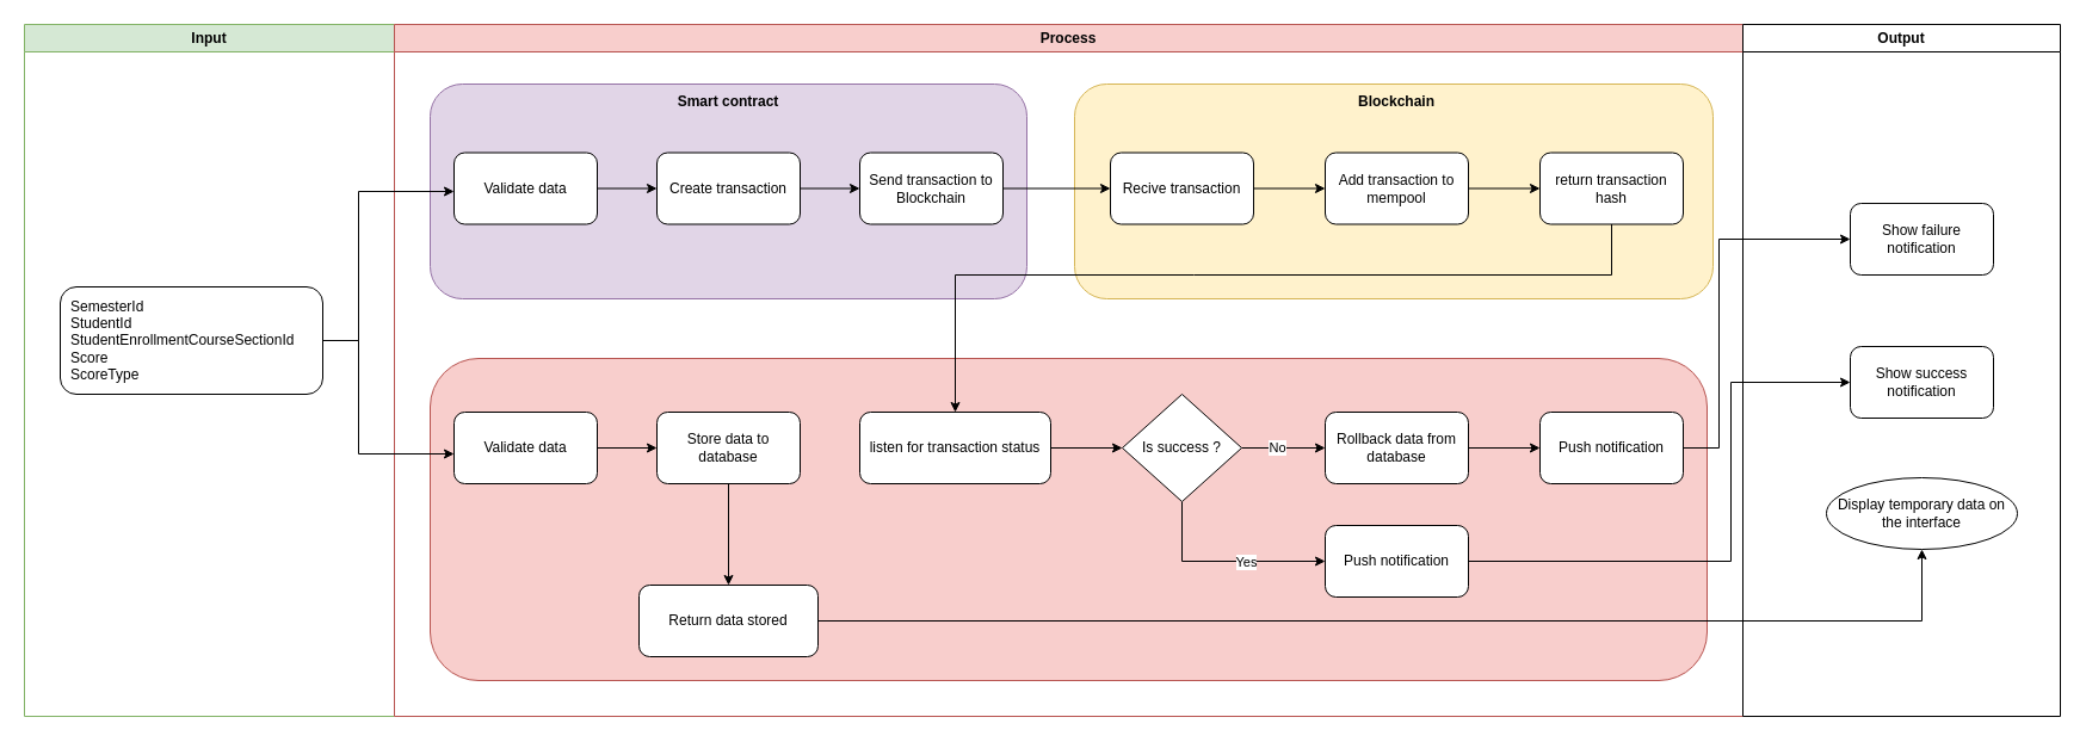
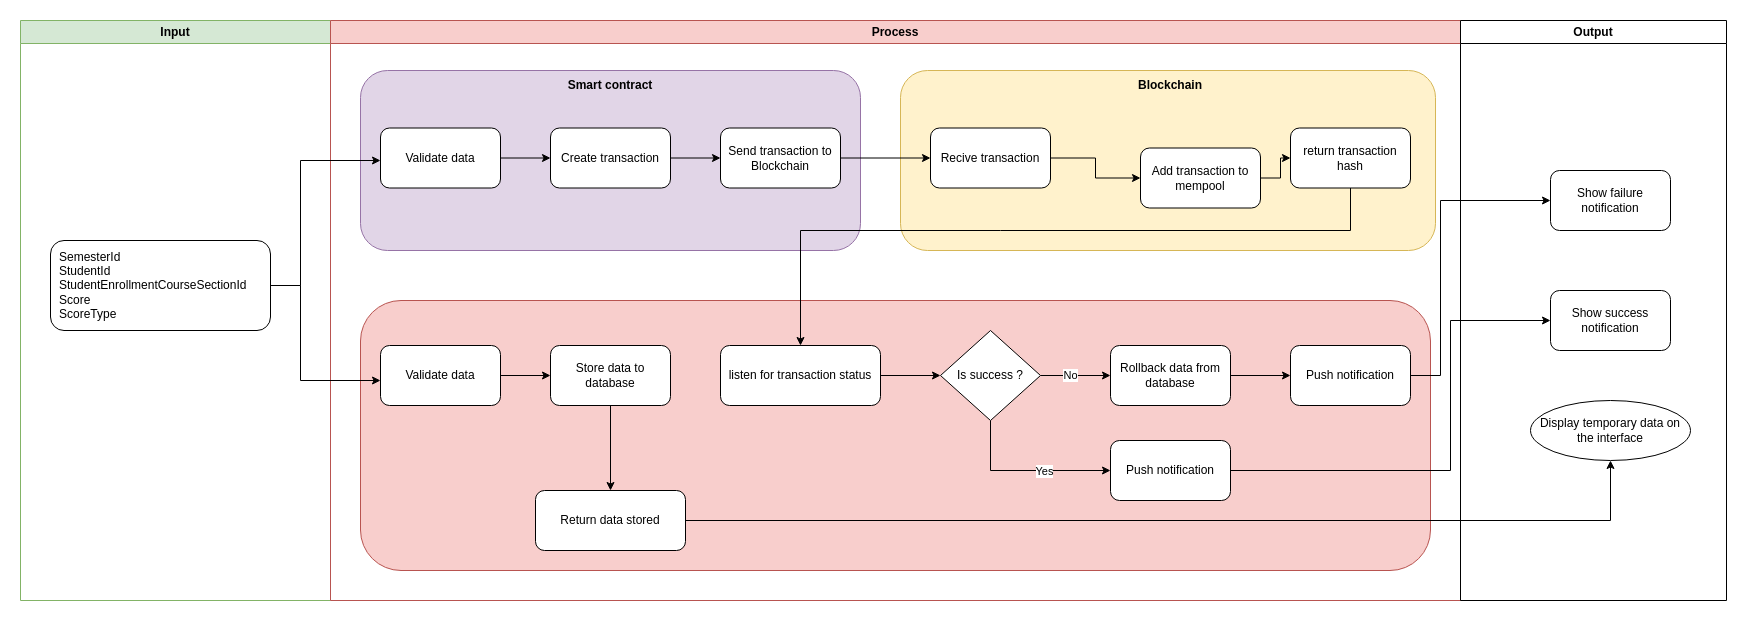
  <mxCell id="0" />
  <mxCell id="1" parent="0" />
  <mxCell id="2" value="Input" style="swimlane;whiteSpace=wrap;html=1;fillColor=#d5e8d4;strokeColor=#82b366;" parent="1" vertex="1"><mxGeometry x="20" y="20" width="310" height="580" as="geometry" /></mxCell>
  <mxCell id="3" value="SemesterId&lt;div&gt;StudentId&lt;/div&gt;&lt;div&gt;StudentEnrollmentCourseSectionId&lt;/div&gt;&lt;div&gt;Score&lt;/div&gt;&lt;div&gt;ScoreType&lt;/div&gt;" style="rounded=1;whiteSpace=wrap;html=1;align=left;spacingLeft=7;" parent="2" vertex="1"><mxGeometry x="30" y="220" width="220" height="90" as="geometry" /></mxCell>
  <mxCell id="4" value="Process" style="swimlane;whiteSpace=wrap;html=1;fillColor=#f8cecc;strokeColor=#b85450;" parent="1" vertex="1"><mxGeometry x="330" y="20" width="1130" height="580" as="geometry" /></mxCell>
  <mxCell id="5" value="" style="rounded=1;whiteSpace=wrap;html=1;fillColor=#e1d5e7;strokeColor=#9673a6;" parent="4" vertex="1"><mxGeometry x="30" y="50" width="500" height="180" as="geometry" /></mxCell>
  <mxCell id="6" value="Validate data" style="rounded=1;whiteSpace=wrap;html=1;" parent="4" vertex="1"><mxGeometry x="50" y="107.5" width="120" height="60" as="geometry" /></mxCell>
  <mxCell id="7" value="" style="rounded=1;whiteSpace=wrap;html=1;fillColor=#fff2cc;strokeColor=#d6b656;" parent="4" vertex="1"><mxGeometry x="570" y="50" width="535" height="180" as="geometry" /></mxCell>
  <mxCell id="8" style="edgeStyle=orthogonalEdgeStyle;rounded=0;orthogonalLoop=1;jettySize=auto;html=1;exitX=1;exitY=0.5;exitDx=0;exitDy=0;entryX=0;entryY=0.5;entryDx=0;entryDy=0;" parent="4" source="9" target="14" edge="1"><mxGeometry relative="1" as="geometry" /></mxCell>
  <mxCell id="9" value="Recive transaction" style="rounded=1;whiteSpace=wrap;html=1;" parent="4" vertex="1"><mxGeometry x="600" y="107.5" width="120" height="60" as="geometry" /></mxCell>
  <mxCell id="10" style="edgeStyle=orthogonalEdgeStyle;rounded=0;orthogonalLoop=1;jettySize=auto;html=1;exitX=1;exitY=0.5;exitDx=0;exitDy=0;" edge="1" parent="4" source="11" target="33"><mxGeometry relative="1" as="geometry" /></mxCell>
  <mxCell id="11" value="Create transaction" style="rounded=1;whiteSpace=wrap;html=1;" parent="4" vertex="1"><mxGeometry x="220" y="107.5" width="120" height="60" as="geometry" /></mxCell>
  <mxCell id="12" value="" style="endArrow=classic;html=1;rounded=0;exitX=1;exitY=0.5;exitDx=0;exitDy=0;entryX=0;entryY=0.5;entryDx=0;entryDy=0;" parent="4" source="6" target="11" edge="1"><mxGeometry width="50" height="50" relative="1" as="geometry"><mxPoint x="330" y="210" as="sourcePoint" /><mxPoint x="380" y="160" as="targetPoint" /></mxGeometry></mxCell>
  <mxCell id="13" style="edgeStyle=orthogonalEdgeStyle;rounded=0;orthogonalLoop=1;jettySize=auto;html=1;exitX=1;exitY=0.5;exitDx=0;exitDy=0;" parent="4" source="14" target="15" edge="1"><mxGeometry relative="1" as="geometry" /></mxCell>
- <mxCell id="14" value="Add transaction to mempool" style="rounded=1;whiteSpace=wrap;html=1;" parent="4" vertex="1"><mxGeometry x="780" y="107.5" width="120" height="60" as="geometry" /></mxCell>
+ <mxCell id="14" value="Add transaction to mempool" style="rounded=1;whiteSpace=wrap;html=1;" parent="4" vertex="1"><mxGeometry x="810" y="127.5" width="120" height="60" as="geometry" /></mxCell>
  <mxCell id="15" value="return transaction hash" style="rounded=1;whiteSpace=wrap;html=1;" parent="4" vertex="1"><mxGeometry x="960" y="107.5" width="120" height="60" as="geometry" /></mxCell>
  <mxCell id="16" value="" style="rounded=1;whiteSpace=wrap;html=1;fillColor=#f8cecc;strokeColor=#b85450;" parent="4" vertex="1"><mxGeometry x="30" y="280" width="1070" height="270" as="geometry" /></mxCell>
  <mxCell id="17" style="edgeStyle=orthogonalEdgeStyle;rounded=0;orthogonalLoop=1;jettySize=auto;html=1;exitX=1;exitY=0.5;exitDx=0;exitDy=0;" parent="4" source="18" target="20" edge="1"><mxGeometry relative="1" as="geometry" /></mxCell>
  <mxCell id="18" value="Validate data" style="rounded=1;whiteSpace=wrap;html=1;" parent="4" vertex="1"><mxGeometry x="50" y="325" width="120" height="60" as="geometry" /></mxCell>
  <mxCell id="19" style="edgeStyle=orthogonalEdgeStyle;rounded=0;orthogonalLoop=1;jettySize=auto;html=1;exitX=0.5;exitY=1;exitDx=0;exitDy=0;entryX=0.5;entryY=0;entryDx=0;entryDy=0;" edge="1" parent="4" source="20" target="34"><mxGeometry relative="1" as="geometry" /></mxCell>
  <mxCell id="20" value="Store data to database" style="rounded=1;whiteSpace=wrap;html=1;" parent="4" vertex="1"><mxGeometry x="220" y="325" width="120" height="60" as="geometry" /></mxCell>
  <mxCell id="21" style="edgeStyle=orthogonalEdgeStyle;rounded=0;orthogonalLoop=1;jettySize=auto;html=1;exitX=1;exitY=0.5;exitDx=0;exitDy=0;" parent="4" source="22" target="27" edge="1"><mxGeometry relative="1" as="geometry" /></mxCell>
  <mxCell id="22" value="listen for transaction status" style="rounded=1;whiteSpace=wrap;html=1;" parent="4" vertex="1"><mxGeometry x="390" y="325" width="160" height="60" as="geometry" /></mxCell>
  <mxCell id="23" style="edgeStyle=orthogonalEdgeStyle;rounded=0;orthogonalLoop=1;jettySize=auto;html=1;exitX=1;exitY=0.5;exitDx=0;exitDy=0;" parent="4" source="27" target="29" edge="1"><mxGeometry relative="1" as="geometry" /></mxCell>
  <mxCell id="24" value="No" style="edgeLabel;html=1;align=center;verticalAlign=middle;resizable=0;points=[];" parent="23" vertex="1" connectable="0"><mxGeometry x="-0.167" y="1" relative="1" as="geometry"><mxPoint as="offset" /></mxGeometry></mxCell>
  <mxCell id="25" style="edgeStyle=orthogonalEdgeStyle;rounded=0;orthogonalLoop=1;jettySize=auto;html=1;exitX=0.5;exitY=1;exitDx=0;exitDy=0;entryX=0;entryY=0.5;entryDx=0;entryDy=0;" edge="1" parent="4" source="27" target="36"><mxGeometry relative="1" as="geometry" /></mxCell>
  <mxCell id="26" value="Yes" style="edgeLabel;html=1;align=center;verticalAlign=middle;resizable=0;points=[];" vertex="1" connectable="0" parent="25"><mxGeometry x="0.035" y="-2" relative="1" as="geometry"><mxPoint x="15" y="-2" as="offset" /></mxGeometry></mxCell>
  <mxCell id="27" value="Is success ?" style="rhombus;whiteSpace=wrap;html=1;" parent="4" vertex="1"><mxGeometry x="610" y="310" width="100" height="90" as="geometry" /></mxCell>
  <mxCell id="28" style="edgeStyle=orthogonalEdgeStyle;rounded=0;orthogonalLoop=1;jettySize=auto;html=1;exitX=1;exitY=0.5;exitDx=0;exitDy=0;entryX=0;entryY=0.5;entryDx=0;entryDy=0;" edge="1" parent="4" source="29" target="37"><mxGeometry relative="1" as="geometry" /></mxCell>
  <mxCell id="29" value="Rollback data from database" style="rounded=1;whiteSpace=wrap;html=1;" parent="4" vertex="1"><mxGeometry x="780" y="325" width="120" height="60" as="geometry" /></mxCell>
  <mxCell id="30" value="&lt;b&gt;Smart contract&lt;/b&gt;" style="text;html=1;align=center;verticalAlign=middle;whiteSpace=wrap;rounded=0;" vertex="1" parent="4"><mxGeometry x="230" y="50" width="100" height="30" as="geometry" /></mxCell>
  <mxCell id="31" value="&lt;b&gt;Blockchain&lt;/b&gt;" style="text;html=1;align=center;verticalAlign=middle;whiteSpace=wrap;rounded=0;" vertex="1" parent="4"><mxGeometry x="810" y="50" width="60" height="30" as="geometry" /></mxCell>
  <mxCell id="32" style="edgeStyle=orthogonalEdgeStyle;rounded=0;orthogonalLoop=1;jettySize=auto;html=1;exitX=1;exitY=0.5;exitDx=0;exitDy=0;" edge="1" parent="4" source="33" target="9"><mxGeometry relative="1" as="geometry" /></mxCell>
  <mxCell id="33" value="Send transaction to Blockchain" style="rounded=1;whiteSpace=wrap;html=1;" vertex="1" parent="4"><mxGeometry x="390" y="107.5" width="120" height="60" as="geometry" /></mxCell>
  <mxCell id="34" value="Return data stored" style="rounded=1;whiteSpace=wrap;html=1;" vertex="1" parent="4"><mxGeometry x="205" y="470" width="150" height="60" as="geometry" /></mxCell>
  <mxCell id="35" value="" style="endArrow=classic;html=1;rounded=0;exitX=0.5;exitY=1;exitDx=0;exitDy=0;entryX=0.5;entryY=0;entryDx=0;entryDy=0;" edge="1" parent="4" source="15" target="22"><mxGeometry width="50" height="50" relative="1" as="geometry"><mxPoint x="590" y="410" as="sourcePoint" /><mxPoint x="640" y="360" as="targetPoint" /><Array as="points"><mxPoint x="1020" y="210" /><mxPoint x="670" y="210" /><mxPoint x="470" y="210" /></Array></mxGeometry></mxCell>
  <mxCell id="36" value="Push notification" style="rounded=1;whiteSpace=wrap;html=1;" vertex="1" parent="4"><mxGeometry x="780" y="420" width="120" height="60" as="geometry" /></mxCell>
  <mxCell id="37" value="Push notification" style="rounded=1;whiteSpace=wrap;html=1;" vertex="1" parent="4"><mxGeometry x="960" y="325" width="120" height="60" as="geometry" /></mxCell>
  <mxCell id="38" value="Output" style="swimlane;whiteSpace=wrap;html=1;" parent="1" vertex="1"><mxGeometry x="1460" y="20" width="266" height="580" as="geometry" /></mxCell>
  <mxCell id="39" value="Display temporary data on the interface" style="ellipse;whiteSpace=wrap;html=1;align=center;" parent="38" vertex="1"><mxGeometry x="70" y="380" width="160" height="60" as="geometry" /></mxCell>
  <mxCell id="40" value="Show failure notification" style="rounded=1;whiteSpace=wrap;html=1;" vertex="1" parent="38"><mxGeometry x="90" y="150" width="120" height="60" as="geometry" /></mxCell>
  <mxCell id="41" value="Show success notification" style="rounded=1;whiteSpace=wrap;html=1;" vertex="1" parent="38"><mxGeometry x="90" y="270" width="120" height="60" as="geometry" /></mxCell>
  <mxCell id="42" style="edgeStyle=orthogonalEdgeStyle;rounded=0;orthogonalLoop=1;jettySize=auto;html=1;exitX=1;exitY=0.5;exitDx=0;exitDy=0;" parent="1" source="3" edge="1"><mxGeometry relative="1" as="geometry"><Array as="points"><mxPoint x="300" y="285" /><mxPoint x="300" y="380" /></Array><mxPoint x="380" y="380" as="targetPoint" /></mxGeometry></mxCell>
  <mxCell id="43" style="edgeStyle=orthogonalEdgeStyle;rounded=0;orthogonalLoop=1;jettySize=auto;html=1;exitX=1;exitY=0.5;exitDx=0;exitDy=0;" parent="1" source="3" edge="1"><mxGeometry relative="1" as="geometry"><mxPoint x="380" y="160" as="targetPoint" /><Array as="points"><mxPoint x="300" y="285" /><mxPoint x="300" y="160" /></Array></mxGeometry></mxCell>
  <mxCell id="44" style="edgeStyle=orthogonalEdgeStyle;rounded=0;orthogonalLoop=1;jettySize=auto;html=1;exitX=1;exitY=0.5;exitDx=0;exitDy=0;entryX=0.5;entryY=1;entryDx=0;entryDy=0;" edge="1" parent="1" source="34" target="39"><mxGeometry relative="1" as="geometry"><Array as="points"><mxPoint x="1610" y="520" /></Array></mxGeometry></mxCell>
  <mxCell id="45" style="edgeStyle=orthogonalEdgeStyle;rounded=0;orthogonalLoop=1;jettySize=auto;html=1;exitX=1;exitY=0.5;exitDx=0;exitDy=0;entryX=0;entryY=0.5;entryDx=0;entryDy=0;" edge="1" parent="1" source="36" target="41"><mxGeometry relative="1" as="geometry"><Array as="points"><mxPoint x="1450" y="470" /><mxPoint x="1450" y="320" /></Array></mxGeometry></mxCell>
  <mxCell id="46" style="edgeStyle=orthogonalEdgeStyle;rounded=0;orthogonalLoop=1;jettySize=auto;html=1;exitX=1;exitY=0.5;exitDx=0;exitDy=0;entryX=0;entryY=0.5;entryDx=0;entryDy=0;" edge="1" parent="1" source="37" target="40"><mxGeometry relative="1" as="geometry"><Array as="points"><mxPoint x="1440" y="375" /><mxPoint x="1440" y="200" /></Array></mxGeometry></mxCell>
